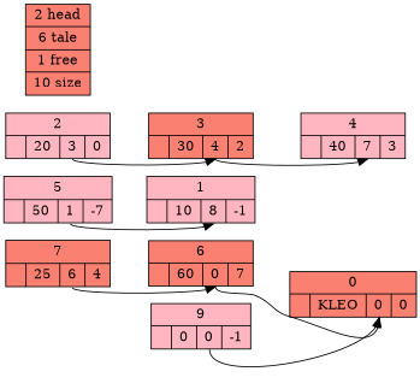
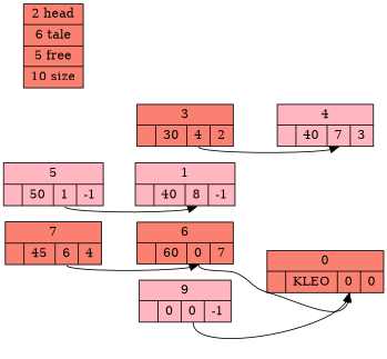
  digraph {
    rankdir=LR
    node [fillcolor=salmon shape=record style=filled]
    edge [headport=1 tailport=1]
    n1 [label=" 0 | {| KLEO\n | <1> 0 | <2> 0}"]
-   n2 [fillcolor=lightpink label=" 1 | {| 10 | <1> 8 | <2> -1}"]
-   n3 [fillcolor=lightpink label=" 2 | {| 20 | <1> 3 | <2> 0}"]
+   n2 [fillcolor=lightpink label=" 1 | {| 40 | <1> 8 | <2> -1}"]
    n4 [label=" 3 | {| 30 | <1> 4 | <2> 2}"]
    n5 [fillcolor=lightpink label=" 4 | {| 40 | <1> 7 | <2> 3}"]
-   n6 [label=" 7 | {| 25 | <1> 6 | <2> 4}"]
+   n6 [label=" 7 | {| 45 | <1> 6 | <2> 4}"]
    n7 [label=" 6 | {| 60 | <1> 0 | <2> 7}"]
-   n8 [fillcolor=lightpink label=" 5 | {| 50 | <1> 1 | <2> -7}"]
+   n8 [fillcolor=lightpink label=" 5 | {| 50 | <1> 1 | <2> -1}"]
    n9 [fillcolor=lightpink label=" 9 | {| 0 | <1> 0 | <2> -1}"]
-   n10 [label=" 2 head | 6 tale | 1 free | 10 size "]
-   n3 -> n4
+   n10 [label=" 2 head | 6 tale | 5 free | 10 size "]
    n4 -> n5
    n6 -> n7
    n7 -> n1
    n8 -> n2
    n9 -> n1
  }
